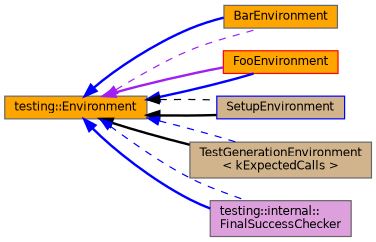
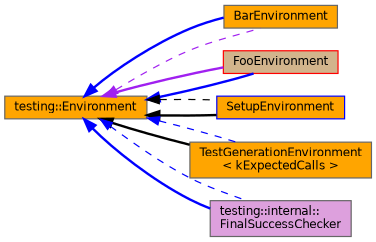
  digraph {
    rankdir=LR
    node [color=gray40 fillcolor=orange fontname=Helvetica fontsize=10 shape=record style=filled]
    edge [color=blue dir=back fontname=Helvetica fontsize=10 labelfontname=Helvetica labelfontsize=10 style=bold]
    n1 [fontcolor=black height=0.2 label="testing::Environment" width=0.4]
    n2 [height=0.2 label=BarEnvironment width=0.4]
-   n3 [color=red height=0.2 label=FooEnvironment width=0.4]
-   n4 [color=blue fillcolor=tan height=0.2 label=SetupEnvironment width=0.4]
-   n5 [fillcolor=tan height=0.2 label="TestGenerationEnvironment\l\< kExpectedCalls \>" width=0.4]
+   n3 [color=red fillcolor=tan height=0.2 label=FooEnvironment width=0.4]
+   n4 [color=blue height=0.2 label=SetupEnvironment width=0.4]
+   n5 [height=0.2 label="TestGenerationEnvironment\l\< kExpectedCalls \>" width=0.4]
    n6 [fillcolor=plum height=0.2 label="testing::internal::\lFinalSuccessChecker" width=0.4]
    n1 -> n2 [color=purple style=dashed]
    n1 -> n2
    n1 -> n3
    n1 -> n3 [color=purple]
    n1 -> n4 [color=black]
    n1 -> n4 [color=black style=dashed]
    n1 -> n5 [color=black]
    n1 -> n5 [style=dashed]
    n1 -> n6
    n1 -> n6 [style=dashed]
  }
